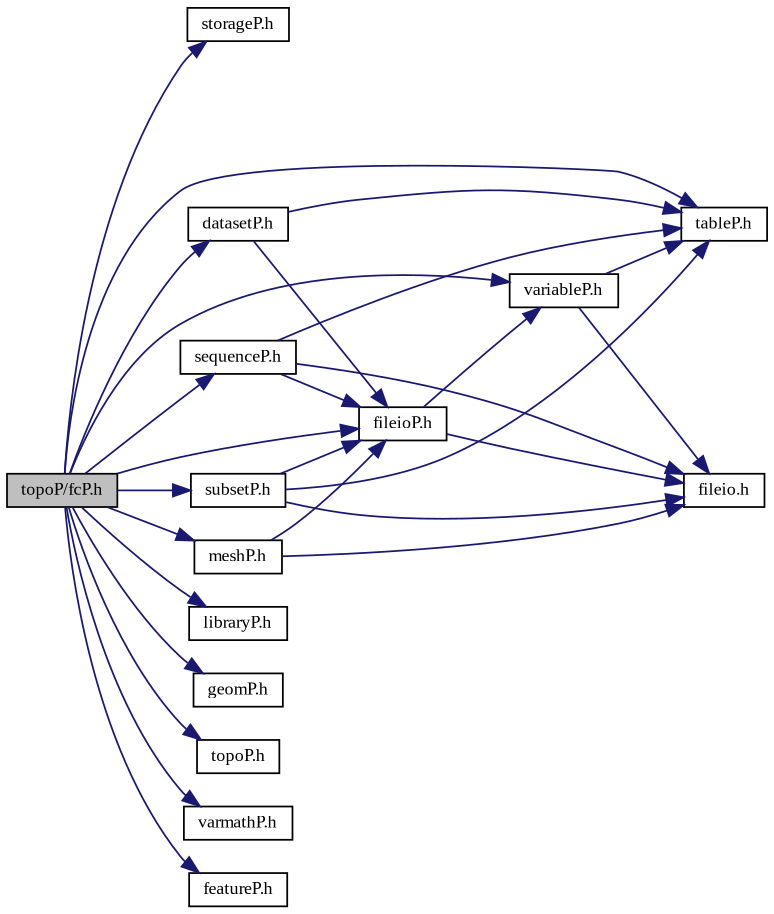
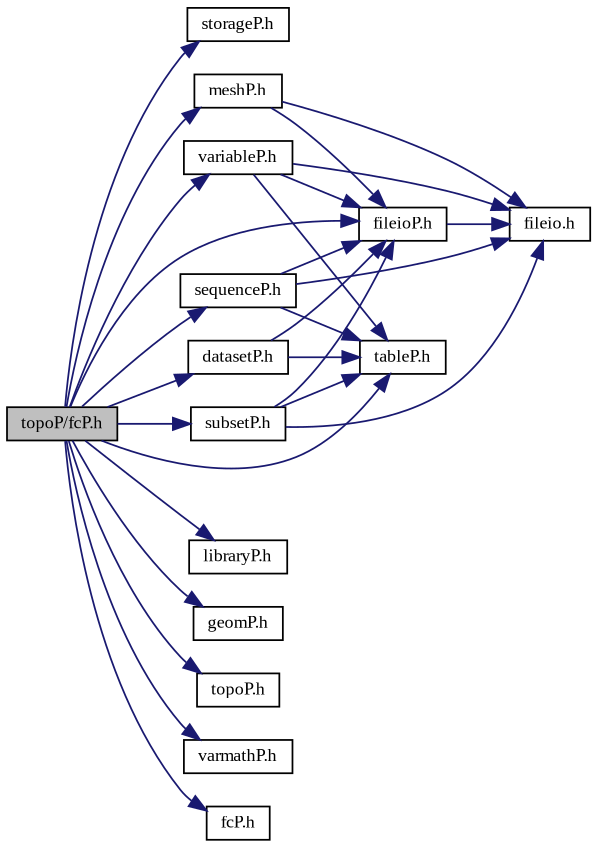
  digraph {
    fontname="Liberation Serif"
    rankdir=LR
    node [color=black fillcolor=white fontname="Liberation Serif" fontsize=10 shape=record style=filled]
    edge [color=midnightblue fontname="Liberation Serif" fontsize=10 labelfontname="FreeSans.ttf" labelfontsize=10 style=solid]
    n1 [fillcolor=grey75 fontcolor=black height=0.2 label="topoP/fcP.h" width=0.4]
    n2 [height=0.2 label="storageP.h" width=0.4]
    n3 [height=0.2 label="tableP.h" width=0.4]
    n4 [height=0.2 label="libraryP.h" width=0.4]
    n5 [height=0.2 label="datasetP.h" width=0.4]
    n6 [height=0.2 label="fileioP.h" width=0.4]
    n7 [height=0.2 label="sequenceP.h" width=0.4]
    n8 [height=0.2 label="meshP.h" width=0.4]
    n9 [height=0.2 label="subsetP.h" width=0.4]
    n10 [height=0.2 label="variableP.h" width=0.4]
    n11 [height=0.2 label="geomP.h" width=0.4]
    n12 [height=0.2 label="topoP.h" width=0.4]
    n13 [height=0.2 label="varmathP.h" width=0.4]
-   n14 [height=0.2 label="featureP.h" width=0.4]
+   n14 [height=0.2 label="fcP.h" width=0.4]
    n15 [height=0.2 label="fileio.h" width=0.4]
    n1 -> n2
    n1 -> n3
    n1 -> n4
    n1 -> n5
    n1 -> n6
    n1 -> n7
    n1 -> n8
    n1 -> n9
    n1 -> n10
    n1 -> n11
    n1 -> n12
    n1 -> n13
    n1 -> n14
    n5 -> n3
    n5 -> n6
    n6 -> n15
    n7 -> n3
    n7 -> n6
    n7 -> n15
    n8 -> n6
    n8 -> n15
    n9 -> n3
    n9 -> n6
    n9 -> n15
    n10 -> n3
-   n6 -> n10
+   n10 -> n6
    n10 -> n15
  }
